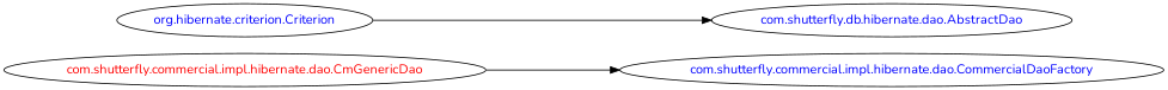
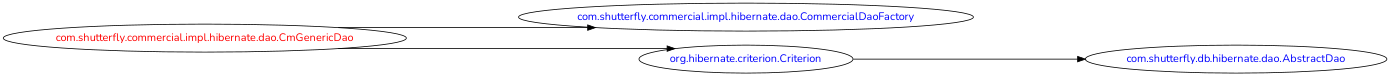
  digraph {
    concentrate=true
    fontname=Nunito
    rankdir=LR
    ranksep=2.0
    splines=ortho
    node [fontcolor=blue fontname=Nunito]
    edge [fontname=Nunito]
    "com.shutterfly.commercial.impl.hibernate.dao.CmGenericDao" [fontcolor=red]
    "com.shutterfly.commercial.impl.hibernate.dao.CommercialDaoFactory"
    "org.hibernate.criterion.Criterion"
    "com.shutterfly.db.hibernate.dao.AbstractDao"
    "com.shutterfly.commercial.impl.hibernate.dao.CmGenericDao" -> "com.shutterfly.commercial.impl.hibernate.dao.CommercialDaoFactory"
+   "com.shutterfly.commercial.impl.hibernate.dao.CmGenericDao" -> "org.hibernate.criterion.Criterion"
    "org.hibernate.criterion.Criterion" -> "com.shutterfly.db.hibernate.dao.AbstractDao"
  }
